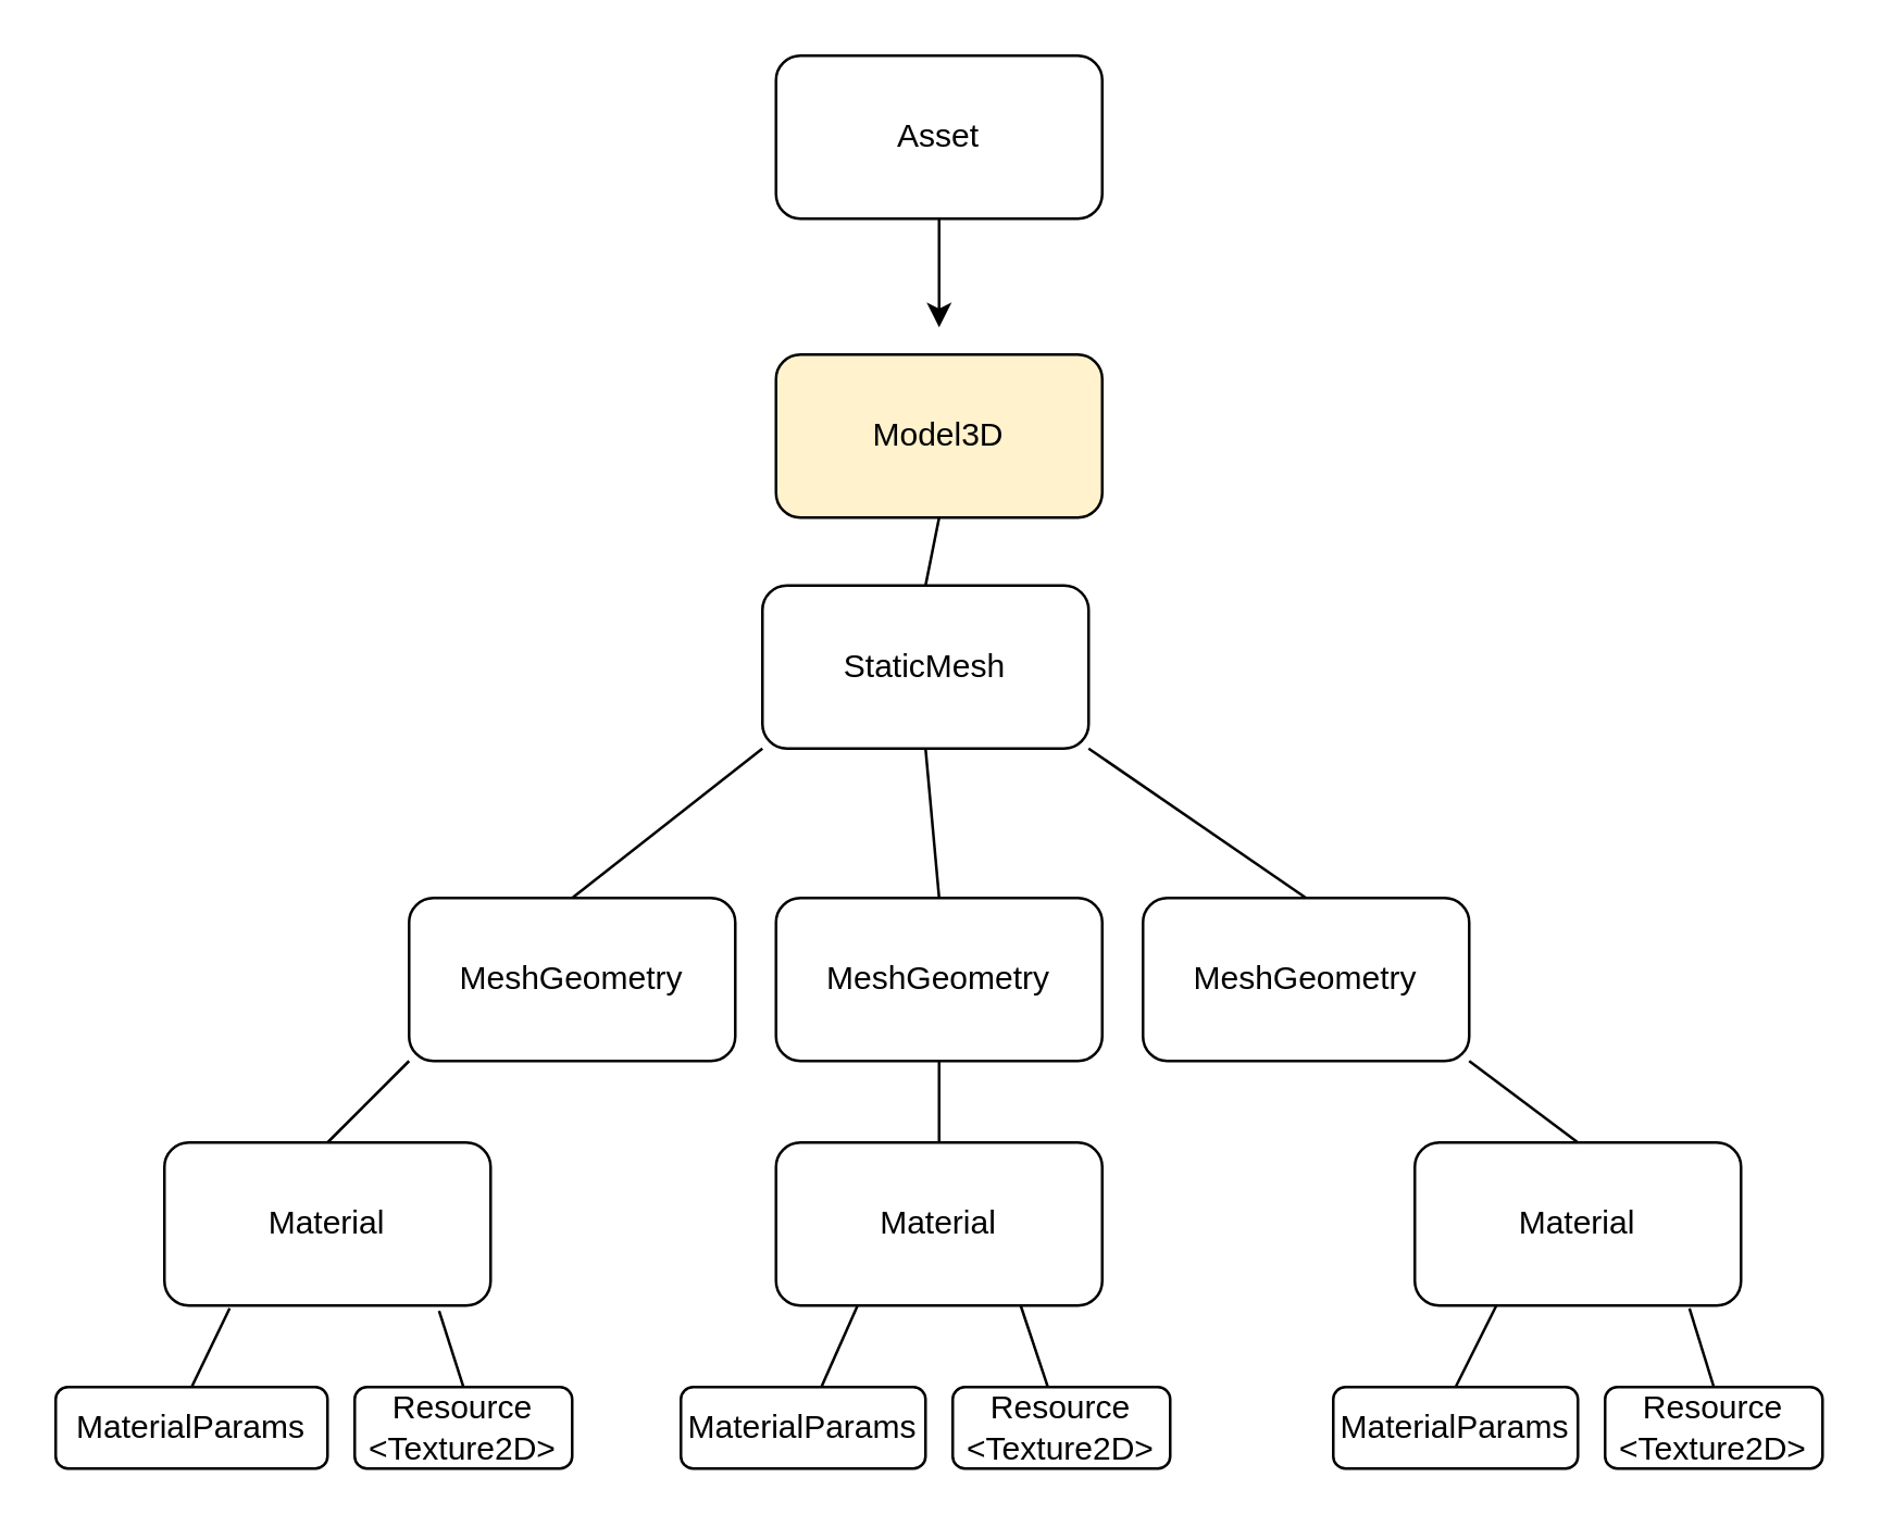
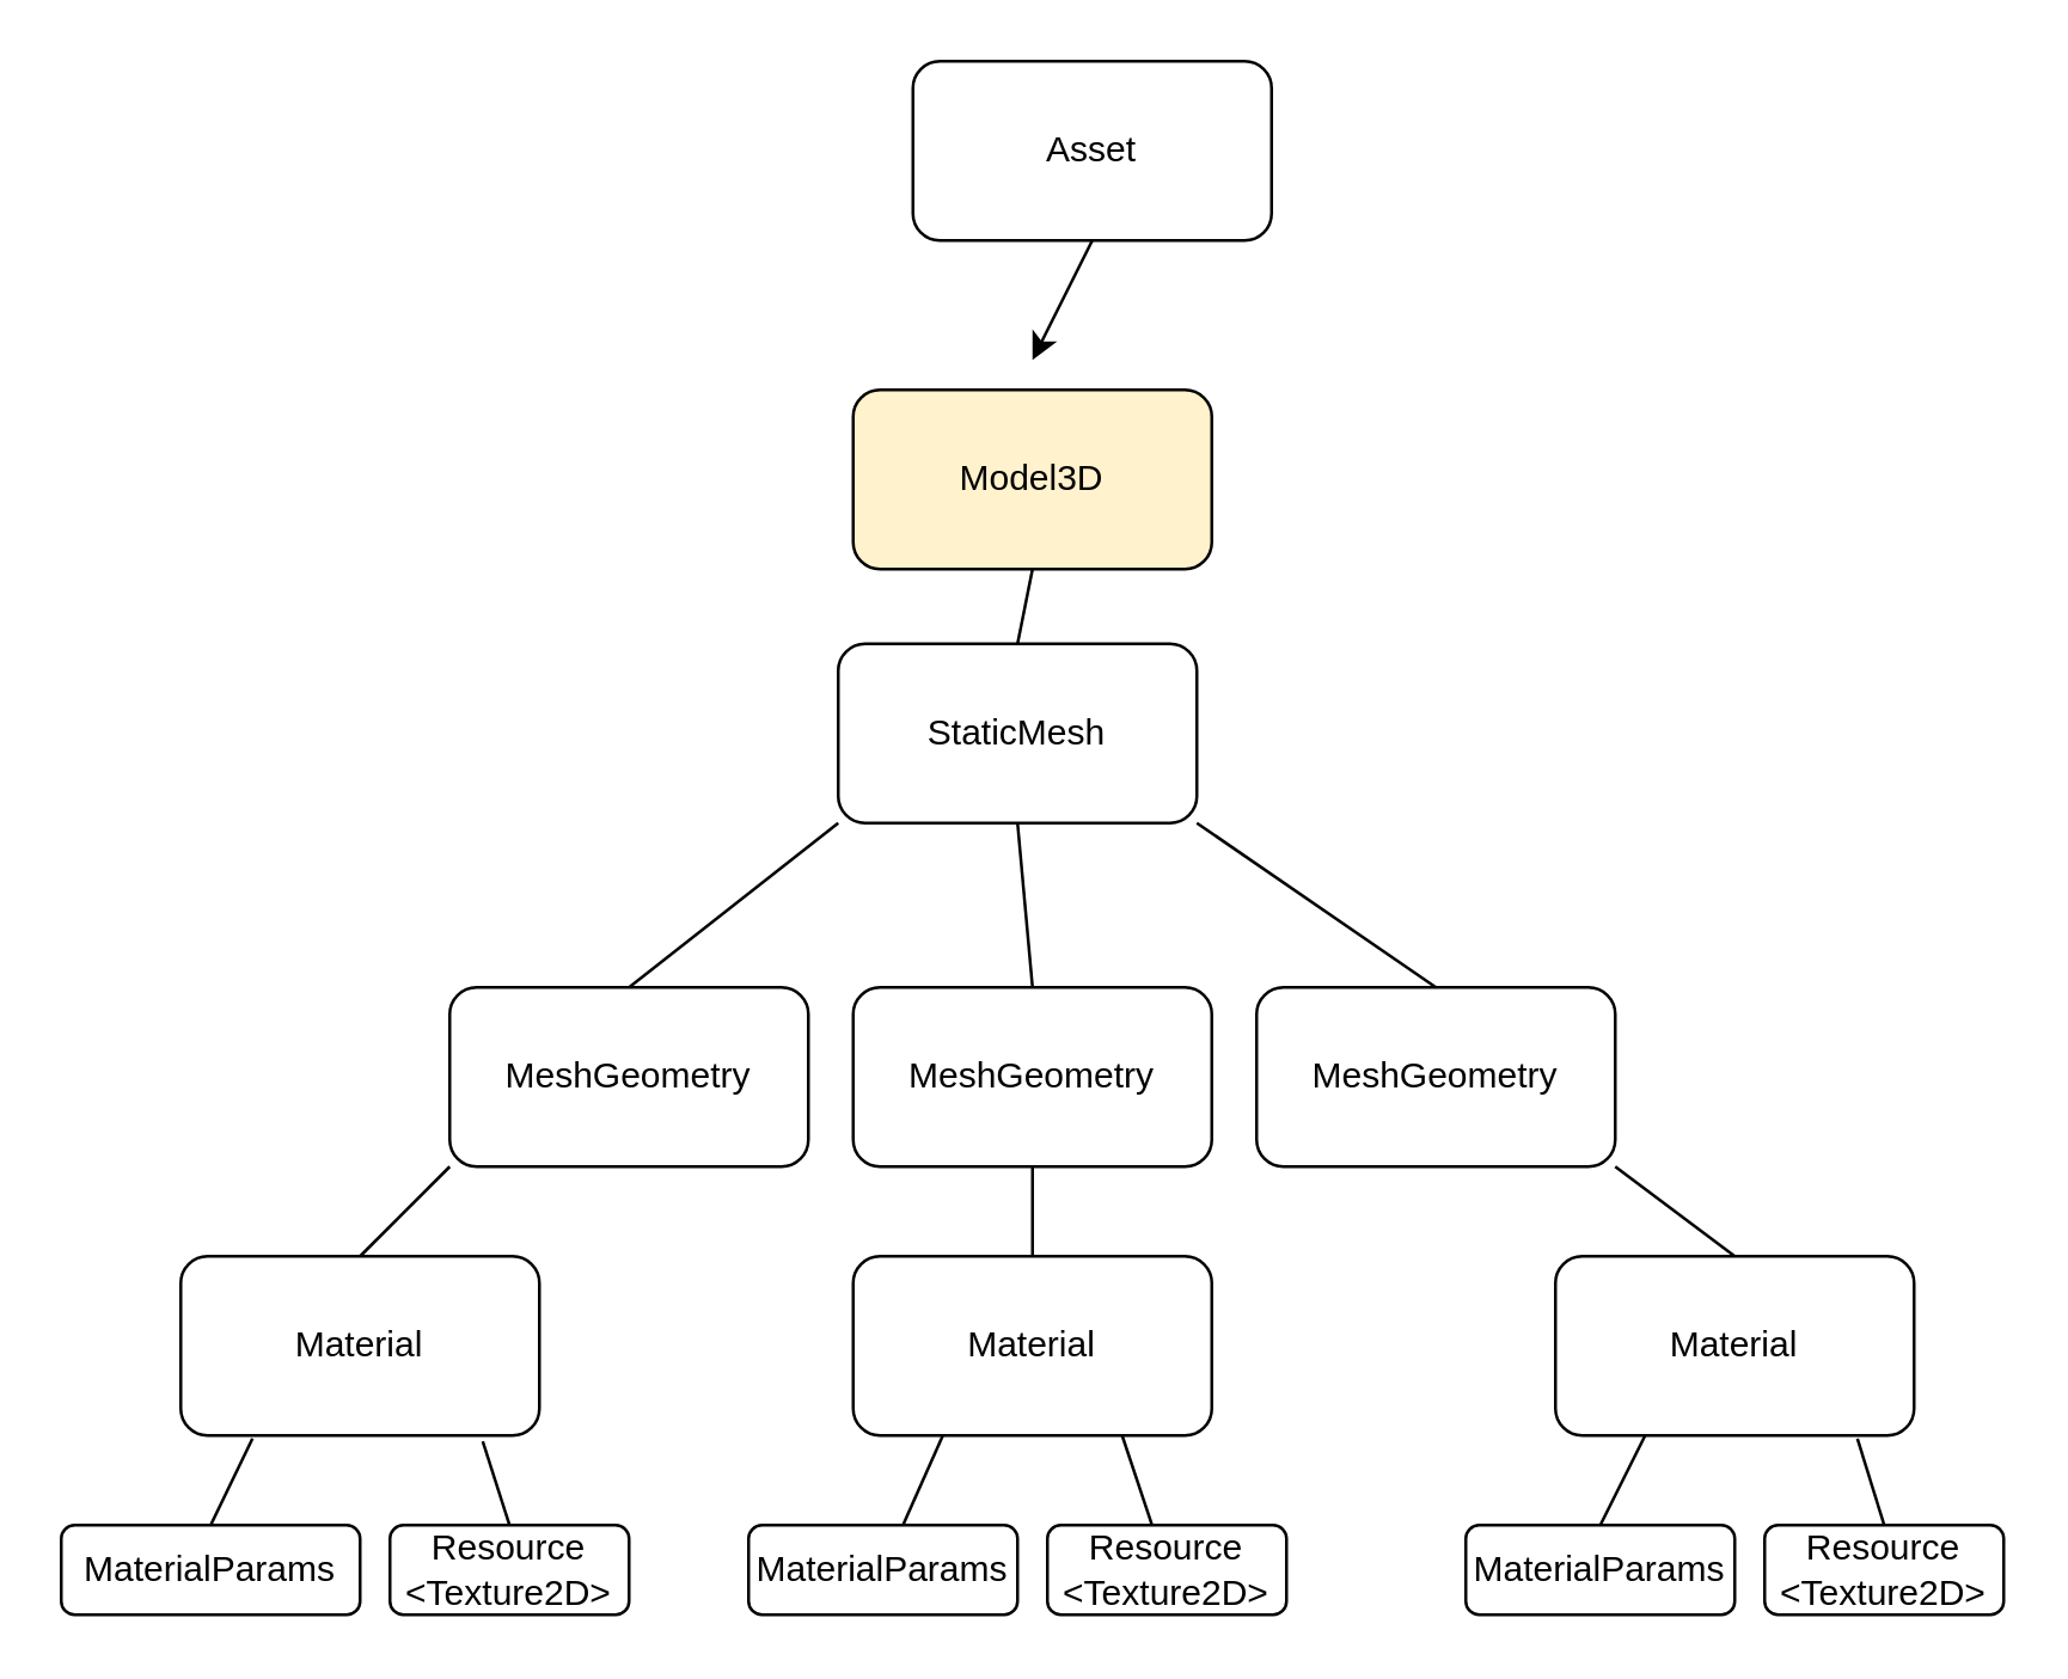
  <mxCell id="0" />
  <mxCell id="1" parent="0" />
  <mxCell id="2" value="&lt;div&gt;Model3D&lt;/div&gt;" style="rounded=1;whiteSpace=wrap;html=1;fillColor=#fff2cc;" vertex="1" parent="1"><mxGeometry x="285" y="130" width="120" height="60" as="geometry" /></mxCell>
- <mxCell id="3" value="&lt;div&gt;Asset&lt;/div&gt;" style="rounded=1;whiteSpace=wrap;html=1;" vertex="1" parent="1"><mxGeometry x="285" y="20" width="120" height="60" as="geometry" /></mxCell>
+ <mxCell id="3" value="&lt;div&gt;Asset&lt;/div&gt;" style="rounded=1;whiteSpace=wrap;html=1;" vertex="1" parent="1"><mxGeometry x="305" y="20" width="120" height="60" as="geometry" /></mxCell>
  <mxCell id="4" value="" style="endArrow=classic;html=1;exitX=0.5;exitY=1;exitDx=0;exitDy=0;" edge="1" parent="1" source="3"><mxGeometry width="50" height="50" relative="1" as="geometry"><mxPoint x="320" y="570" as="sourcePoint" /><mxPoint x="345" y="120" as="targetPoint" /></mxGeometry></mxCell>
  <mxCell id="5" value="&lt;div&gt;StaticMesh&lt;/div&gt;" style="rounded=1;whiteSpace=wrap;html=1;" vertex="1" parent="1"><mxGeometry x="280" y="215" width="120" height="60" as="geometry" /></mxCell>
  <mxCell id="6" value="" style="endArrow=none;html=1;exitX=0.5;exitY=1;exitDx=0;exitDy=0;entryX=0.5;entryY=0;entryDx=0;entryDy=0;" edge="1" parent="1" source="2" target="5"><mxGeometry width="50" height="50" relative="1" as="geometry"><mxPoint x="320" y="570" as="sourcePoint" /><mxPoint x="370" y="520" as="targetPoint" /></mxGeometry></mxCell>
  <mxCell id="7" value="MeshGeometry" style="rounded=1;whiteSpace=wrap;html=1;" vertex="1" parent="1"><mxGeometry x="150" y="330" width="120" height="60" as="geometry" /></mxCell>
  <mxCell id="8" value="MeshGeometry" style="rounded=1;whiteSpace=wrap;html=1;" vertex="1" parent="1"><mxGeometry x="285" y="330" width="120" height="60" as="geometry" /></mxCell>
  <mxCell id="9" value="&lt;div&gt;MeshGeometry&lt;/div&gt;" style="rounded=1;whiteSpace=wrap;html=1;" vertex="1" parent="1"><mxGeometry x="420" y="330" width="120" height="60" as="geometry" /></mxCell>
  <mxCell id="10" value="" style="endArrow=none;html=1;entryX=0.5;entryY=1;entryDx=0;entryDy=0;exitX=0.5;exitY=0;exitDx=0;exitDy=0;" edge="1" parent="1" source="8" target="5"><mxGeometry width="50" height="50" relative="1" as="geometry"><mxPoint x="320" y="570" as="sourcePoint" /><mxPoint x="370" y="520" as="targetPoint" /></mxGeometry></mxCell>
  <mxCell id="11" value="" style="endArrow=none;html=1;entryX=0;entryY=1;entryDx=0;entryDy=0;exitX=0.5;exitY=0;exitDx=0;exitDy=0;" edge="1" parent="1" source="7" target="5"><mxGeometry width="50" height="50" relative="1" as="geometry"><mxPoint x="320" y="570" as="sourcePoint" /><mxPoint x="370" y="520" as="targetPoint" /></mxGeometry></mxCell>
  <mxCell id="12" value="" style="endArrow=none;html=1;entryX=1;entryY=1;entryDx=0;entryDy=0;exitX=0.5;exitY=0;exitDx=0;exitDy=0;" edge="1" parent="1" source="9" target="5"><mxGeometry width="50" height="50" relative="1" as="geometry"><mxPoint x="320" y="570" as="sourcePoint" /><mxPoint x="370" y="520" as="targetPoint" /></mxGeometry></mxCell>
  <mxCell id="13" value="&lt;div&gt;Material&lt;/div&gt;" style="rounded=1;whiteSpace=wrap;html=1;" vertex="1" parent="1"><mxGeometry x="60" y="420" width="120" height="60" as="geometry" /></mxCell>
  <mxCell id="14" value="&lt;div&gt;Material&lt;/div&gt;" style="rounded=1;whiteSpace=wrap;html=1;" vertex="1" parent="1"><mxGeometry x="285" y="420" width="120" height="60" as="geometry" /></mxCell>
  <mxCell id="15" value="&lt;div&gt;Material&lt;/div&gt;" style="rounded=1;whiteSpace=wrap;html=1;" vertex="1" parent="1"><mxGeometry x="520" y="420" width="120" height="60" as="geometry" /></mxCell>
  <mxCell id="16" value="" style="endArrow=none;html=1;entryX=0;entryY=1;entryDx=0;entryDy=0;exitX=0.5;exitY=0;exitDx=0;exitDy=0;" edge="1" parent="1" source="13" target="7"><mxGeometry width="50" height="50" relative="1" as="geometry"><mxPoint x="320" y="570" as="sourcePoint" /><mxPoint x="370" y="520" as="targetPoint" /></mxGeometry></mxCell>
  <mxCell id="17" value="" style="endArrow=none;html=1;entryX=0.5;entryY=1;entryDx=0;entryDy=0;exitX=0.5;exitY=0;exitDx=0;exitDy=0;" edge="1" parent="1" source="14" target="8"><mxGeometry width="50" height="50" relative="1" as="geometry"><mxPoint x="320" y="570" as="sourcePoint" /><mxPoint x="370" y="520" as="targetPoint" /></mxGeometry></mxCell>
  <mxCell id="18" value="" style="endArrow=none;html=1;entryX=1;entryY=1;entryDx=0;entryDy=0;exitX=0.5;exitY=0;exitDx=0;exitDy=0;" edge="1" parent="1" source="15" target="9"><mxGeometry width="50" height="50" relative="1" as="geometry"><mxPoint x="320" y="570" as="sourcePoint" /><mxPoint x="370" y="520" as="targetPoint" /></mxGeometry></mxCell>
  <mxCell id="19" value="MaterialParams" style="rounded=1;whiteSpace=wrap;html=1;" vertex="1" parent="1"><mxGeometry x="20" y="510" width="100" height="30" as="geometry" /></mxCell>
  <mxCell id="20" value="Resource&lt;br&gt;&lt;div&gt;&amp;lt;Texture2D&amp;gt;&lt;/div&gt;" style="rounded=1;whiteSpace=wrap;html=1;" vertex="1" parent="1"><mxGeometry x="130" y="510" width="80" height="30" as="geometry" /></mxCell>
  <mxCell id="21" value="&lt;div&gt;MaterialParams&lt;/div&gt;" style="rounded=1;whiteSpace=wrap;html=1;" vertex="1" parent="1"><mxGeometry x="250" y="510" width="90" height="30" as="geometry" /></mxCell>
  <mxCell id="22" value="Resource&lt;br&gt;&lt;div&gt;&amp;lt;Texture2D&amp;gt;&lt;/div&gt;" style="rounded=1;whiteSpace=wrap;html=1;" vertex="1" parent="1"><mxGeometry x="350" y="510" width="80" height="30" as="geometry" /></mxCell>
  <mxCell id="23" value="MaterialParams" style="rounded=1;whiteSpace=wrap;html=1;" vertex="1" parent="1"><mxGeometry x="490" y="510" width="90" height="30" as="geometry" /></mxCell>
  <mxCell id="24" value="Resource&lt;br&gt;&lt;div&gt;&amp;lt;Texture2D&amp;gt;&lt;/div&gt;" style="rounded=1;whiteSpace=wrap;html=1;" vertex="1" parent="1"><mxGeometry x="590" y="510" width="80" height="30" as="geometry" /></mxCell>
  <mxCell id="25" value="" style="endArrow=none;html=1;entryX=0.2;entryY=1.017;entryDx=0;entryDy=0;exitX=0.5;exitY=0;exitDx=0;exitDy=0;entryPerimeter=0;" edge="1" parent="1" source="19" target="13"><mxGeometry width="50" height="50" relative="1" as="geometry"><mxPoint x="10" y="510" as="sourcePoint" /><mxPoint x="60" y="460" as="targetPoint" /></mxGeometry></mxCell>
  <mxCell id="26" value="" style="endArrow=none;html=1;entryX=0.842;entryY=1.033;entryDx=0;entryDy=0;exitX=0.5;exitY=0;exitDx=0;exitDy=0;entryPerimeter=0;" edge="1" parent="1" source="20" target="13"><mxGeometry width="50" height="50" relative="1" as="geometry"><mxPoint x="60" y="510" as="sourcePoint" /><mxPoint x="110" y="480" as="targetPoint" /></mxGeometry></mxCell>
  <mxCell id="27" value="" style="endArrow=none;html=1;entryX=0.25;entryY=1;entryDx=0;entryDy=0;" edge="1" parent="1" source="21" target="14"><mxGeometry width="50" height="50" relative="1" as="geometry"><mxPoint x="320" y="570" as="sourcePoint" /><mxPoint x="370" y="520" as="targetPoint" /></mxGeometry></mxCell>
  <mxCell id="28" value="" style="endArrow=none;html=1;entryX=0.75;entryY=1;entryDx=0;entryDy=0;" edge="1" parent="1" source="22" target="14"><mxGeometry width="50" height="50" relative="1" as="geometry"><mxPoint x="320" y="570" as="sourcePoint" /><mxPoint x="370" y="520" as="targetPoint" /></mxGeometry></mxCell>
  <mxCell id="29" value="" style="endArrow=none;html=1;entryX=0.25;entryY=1;entryDx=0;entryDy=0;exitX=0.5;exitY=0;exitDx=0;exitDy=0;" edge="1" parent="1" source="23" target="15"><mxGeometry width="50" height="50" relative="1" as="geometry"><mxPoint x="320" y="570" as="sourcePoint" /><mxPoint x="370" y="520" as="targetPoint" /></mxGeometry></mxCell>
  <mxCell id="30" value="" style="endArrow=none;html=1;entryX=0.842;entryY=1.017;entryDx=0;entryDy=0;entryPerimeter=0;exitX=0.5;exitY=0;exitDx=0;exitDy=0;" edge="1" parent="1" source="24" target="15"><mxGeometry width="50" height="50" relative="1" as="geometry"><mxPoint x="320" y="570" as="sourcePoint" /><mxPoint x="370" y="520" as="targetPoint" /></mxGeometry></mxCell>
